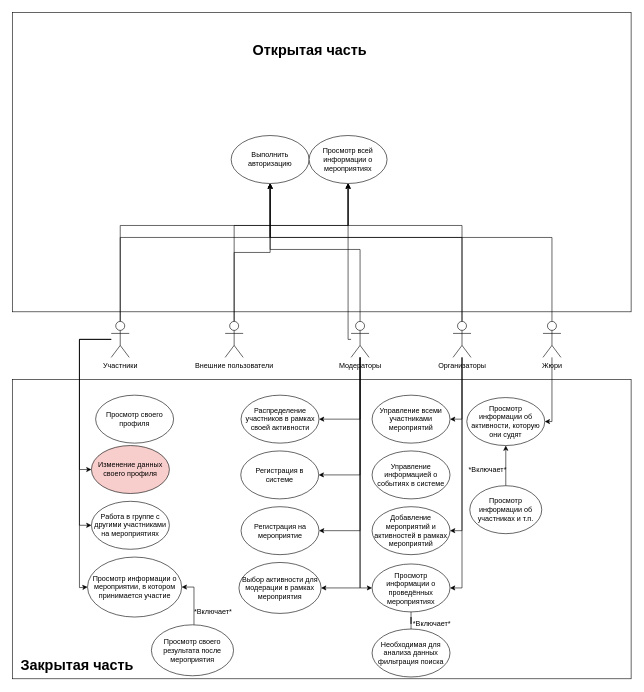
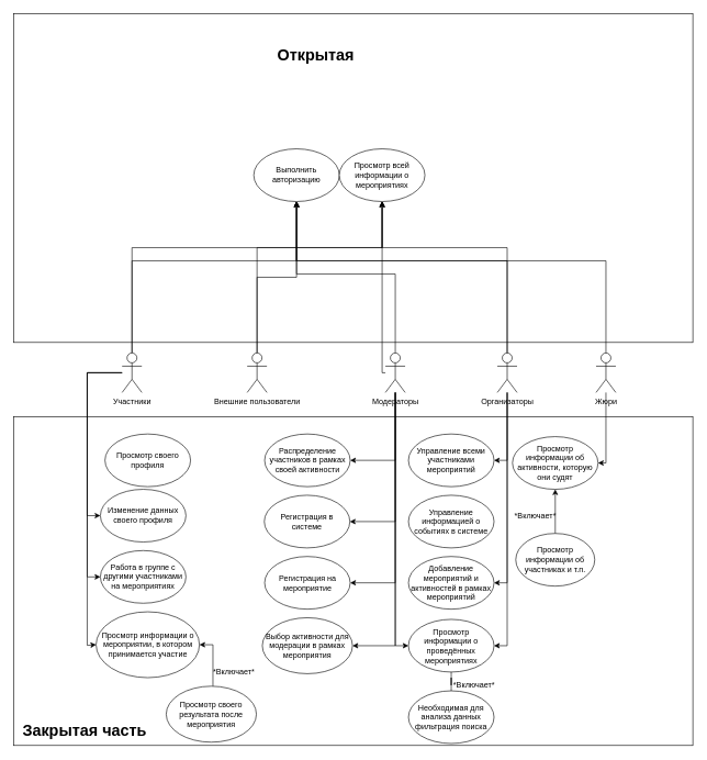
  <mxCell id="0" />
  <mxCell id="1" parent="0" />
  <mxCell id="2" value="" style="rounded=0;whiteSpace=wrap;html=1;" vertex="1" parent="1"><mxGeometry x="20" y="632" width="1032" height="499" as="geometry" /></mxCell>
  <mxCell id="3" value="" style="rounded=0;whiteSpace=wrap;html=1;" vertex="1" parent="1"><mxGeometry x="20" y="20" width="1032" height="499" as="geometry" /></mxCell>
  <mxCell id="4" style="edgeStyle=orthogonalEdgeStyle;rounded=0;orthogonalLoop=1;jettySize=auto;html=1;entryX=0.5;entryY=1;entryDx=0;entryDy=0;" edge="1" parent="1" source="6" target="30"><mxGeometry relative="1" as="geometry" /></mxCell>
  <mxCell id="5" style="edgeStyle=orthogonalEdgeStyle;rounded=0;orthogonalLoop=1;jettySize=auto;html=1;entryX=0.5;entryY=1;entryDx=0;entryDy=0;" edge="1" parent="1" source="6" target="31"><mxGeometry relative="1" as="geometry"><Array as="points"><mxPoint x="390" y="375" /><mxPoint x="580" y="375" /></Array></mxGeometry></mxCell>
  <mxCell id="6" value="Внешние пользователи" style="shape=umlActor;verticalLabelPosition=bottom;verticalAlign=top;html=1;outlineConnect=0;" vertex="1" parent="1"><mxGeometry x="375" y="535" width="30" height="60" as="geometry" /></mxCell>
  <mxCell id="7" style="edgeStyle=orthogonalEdgeStyle;rounded=0;orthogonalLoop=1;jettySize=auto;html=1;entryX=0.5;entryY=1;entryDx=0;entryDy=0;" edge="1" parent="1" source="12" target="30"><mxGeometry relative="1" as="geometry"><Array as="points"><mxPoint x="200" y="395" /><mxPoint x="450" y="395" /></Array></mxGeometry></mxCell>
  <mxCell id="8" style="edgeStyle=orthogonalEdgeStyle;rounded=0;orthogonalLoop=1;jettySize=auto;html=1;entryX=0.5;entryY=1;entryDx=0;entryDy=0;" edge="1" parent="1" source="12" target="31"><mxGeometry relative="1" as="geometry"><Array as="points"><mxPoint x="200" y="375" /><mxPoint x="580" y="375" /></Array></mxGeometry></mxCell>
  <mxCell id="9" style="edgeStyle=orthogonalEdgeStyle;rounded=0;orthogonalLoop=1;jettySize=auto;html=1;entryX=0;entryY=0.5;entryDx=0;entryDy=0;" edge="1" parent="1" source="12" target="32"><mxGeometry relative="1" as="geometry"><Array as="points"><mxPoint x="132" y="565" /><mxPoint x="132" y="782" /></Array></mxGeometry></mxCell>
  <mxCell id="10" style="edgeStyle=orthogonalEdgeStyle;rounded=0;orthogonalLoop=1;jettySize=auto;html=1;entryX=0;entryY=0.5;entryDx=0;entryDy=0;" edge="1" parent="1" source="12" target="34"><mxGeometry relative="1" as="geometry"><Array as="points"><mxPoint x="132" y="565" /><mxPoint x="132" y="875" /></Array></mxGeometry></mxCell>
  <mxCell id="11" style="edgeStyle=orthogonalEdgeStyle;rounded=0;orthogonalLoop=1;jettySize=auto;html=1;entryX=0;entryY=0.5;entryDx=0;entryDy=0;" edge="1" parent="1" source="12" target="52"><mxGeometry relative="1" as="geometry"><Array as="points"><mxPoint x="132" y="565" /><mxPoint x="132" y="979" /></Array></mxGeometry></mxCell>
  <mxCell id="12" value="Участники" style="shape=umlActor;verticalLabelPosition=bottom;verticalAlign=top;html=1;outlineConnect=0;" vertex="1" parent="1"><mxGeometry x="185" y="535" width="30" height="60" as="geometry" /></mxCell>
  <mxCell id="13" style="edgeStyle=orthogonalEdgeStyle;rounded=0;orthogonalLoop=1;jettySize=auto;html=1;entryX=0.5;entryY=1;entryDx=0;entryDy=0;" edge="1" parent="1" source="20" target="30"><mxGeometry relative="1" as="geometry"><Array as="points"><mxPoint x="600" y="415" /><mxPoint x="450" y="415" /></Array></mxGeometry></mxCell>
  <mxCell id="14" style="edgeStyle=orthogonalEdgeStyle;rounded=0;orthogonalLoop=1;jettySize=auto;html=1;entryX=0.5;entryY=1;entryDx=0;entryDy=0;" edge="1" parent="1" source="20" target="31"><mxGeometry relative="1" as="geometry"><Array as="points"><mxPoint x="580" y="565" /></Array></mxGeometry></mxCell>
  <mxCell id="15" style="edgeStyle=orthogonalEdgeStyle;rounded=0;orthogonalLoop=1;jettySize=auto;html=1;entryX=1;entryY=0.5;entryDx=0;entryDy=0;" edge="1" parent="1" source="20" target="35"><mxGeometry relative="1" as="geometry"><Array as="points"><mxPoint x="600" y="698" /></Array></mxGeometry></mxCell>
  <mxCell id="16" style="edgeStyle=orthogonalEdgeStyle;rounded=0;orthogonalLoop=1;jettySize=auto;html=1;entryX=1;entryY=0.5;entryDx=0;entryDy=0;" edge="1" parent="1" source="20" target="36"><mxGeometry relative="1" as="geometry"><Array as="points"><mxPoint x="600" y="791" /></Array></mxGeometry></mxCell>
  <mxCell id="17" style="edgeStyle=orthogonalEdgeStyle;rounded=0;orthogonalLoop=1;jettySize=auto;html=1;entryX=1;entryY=0.5;entryDx=0;entryDy=0;" edge="1" parent="1" source="20" target="37"><mxGeometry relative="1" as="geometry"><Array as="points"><mxPoint x="600" y="884" /></Array></mxGeometry></mxCell>
  <mxCell id="18" style="edgeStyle=orthogonalEdgeStyle;rounded=0;orthogonalLoop=1;jettySize=auto;html=1;entryX=1;entryY=0.5;entryDx=0;entryDy=0;" edge="1" parent="1" source="20" target="38"><mxGeometry relative="1" as="geometry"><Array as="points"><mxPoint x="600" y="979" /></Array></mxGeometry></mxCell>
  <mxCell id="19" style="edgeStyle=orthogonalEdgeStyle;rounded=0;orthogonalLoop=1;jettySize=auto;html=1;entryX=0;entryY=0.5;entryDx=0;entryDy=0;" edge="1" parent="1" source="20" target="48"><mxGeometry relative="1" as="geometry"><Array as="points"><mxPoint x="600" y="979" /></Array></mxGeometry></mxCell>
  <mxCell id="20" value="Модераторы" style="shape=umlActor;verticalLabelPosition=bottom;verticalAlign=top;html=1;outlineConnect=0;" vertex="1" parent="1"><mxGeometry x="585" y="535" width="30" height="60" as="geometry" /></mxCell>
  <mxCell id="21" style="edgeStyle=orthogonalEdgeStyle;rounded=0;orthogonalLoop=1;jettySize=auto;html=1;entryX=0.5;entryY=1;entryDx=0;entryDy=0;" edge="1" parent="1" source="26" target="30"><mxGeometry relative="1" as="geometry"><mxPoint x="445" y="315" as="targetPoint" /><Array as="points"><mxPoint x="770" y="395" /><mxPoint x="450" y="395" /></Array></mxGeometry></mxCell>
  <mxCell id="22" style="edgeStyle=orthogonalEdgeStyle;rounded=0;orthogonalLoop=1;jettySize=auto;html=1;entryX=0.5;entryY=1;entryDx=0;entryDy=0;" edge="1" parent="1" source="26" target="31"><mxGeometry relative="1" as="geometry"><Array as="points"><mxPoint x="770" y="375" /><mxPoint x="580" y="375" /></Array></mxGeometry></mxCell>
  <mxCell id="23" style="edgeStyle=orthogonalEdgeStyle;rounded=0;orthogonalLoop=1;jettySize=auto;html=1;entryX=1;entryY=0.5;entryDx=0;entryDy=0;" edge="1" parent="1" source="26" target="39"><mxGeometry relative="1" as="geometry"><Array as="points"><mxPoint x="770" y="698" /></Array></mxGeometry></mxCell>
  <mxCell id="24" style="edgeStyle=orthogonalEdgeStyle;rounded=0;orthogonalLoop=1;jettySize=auto;html=1;entryX=1;entryY=0.5;entryDx=0;entryDy=0;" edge="1" parent="1" source="26" target="41"><mxGeometry relative="1" as="geometry"><Array as="points"><mxPoint x="770" y="884" /></Array></mxGeometry></mxCell>
  <mxCell id="25" style="edgeStyle=orthogonalEdgeStyle;rounded=0;orthogonalLoop=1;jettySize=auto;html=1;entryX=1;entryY=0.5;entryDx=0;entryDy=0;" edge="1" parent="1" source="26" target="48"><mxGeometry relative="1" as="geometry"><Array as="points"><mxPoint x="770" y="979" /></Array></mxGeometry></mxCell>
  <mxCell id="26" value="Организаторы" style="shape=umlActor;verticalLabelPosition=bottom;verticalAlign=top;html=1;outlineConnect=0;" vertex="1" parent="1"><mxGeometry x="755" y="535" width="30" height="60" as="geometry" /></mxCell>
  <mxCell id="27" style="edgeStyle=orthogonalEdgeStyle;rounded=0;orthogonalLoop=1;jettySize=auto;html=1;entryX=0.5;entryY=1;entryDx=0;entryDy=0;" edge="1" parent="1" source="29" target="30"><mxGeometry relative="1" as="geometry"><Array as="points"><mxPoint x="920" y="395" /><mxPoint x="450" y="395" /></Array></mxGeometry></mxCell>
  <mxCell id="28" style="edgeStyle=orthogonalEdgeStyle;rounded=0;orthogonalLoop=1;jettySize=auto;html=1;entryX=1;entryY=0.5;entryDx=0;entryDy=0;" edge="1" parent="1" source="29" target="44"><mxGeometry relative="1" as="geometry"><Array as="points"><mxPoint x="920" y="702" /></Array></mxGeometry></mxCell>
  <mxCell id="29" value="Жюри" style="shape=umlActor;verticalLabelPosition=bottom;verticalAlign=top;html=1;outlineConnect=0;" vertex="1" parent="1"><mxGeometry x="905" y="535" width="30" height="60" as="geometry" /></mxCell>
  <mxCell id="30" value="Выполнить авторизацию" style="ellipse;whiteSpace=wrap;html=1;" vertex="1" parent="1"><mxGeometry x="385" y="225" width="130" height="80" as="geometry" /></mxCell>
  <mxCell id="31" value="Просмотр всей информации о мероприятиях" style="ellipse;whiteSpace=wrap;html=1;" vertex="1" parent="1"><mxGeometry x="515" y="225" width="130" height="80" as="geometry" /></mxCell>
- <mxCell id="32" value="Изменение данных своего профиля" style="ellipse;whiteSpace=wrap;html=1;fillColor=#f8cecc;" vertex="1" parent="1"><mxGeometry x="152" y="742" width="130" height="80" as="geometry" /></mxCell>
+ <mxCell id="32" value="Изменение данных своего профиля" style="ellipse;whiteSpace=wrap;html=1;" vertex="1" parent="1"><mxGeometry x="152" y="742" width="130" height="80" as="geometry" /></mxCell>
  <mxCell id="33" value="Просмотр своего профиля" style="ellipse;whiteSpace=wrap;html=1;" vertex="1" parent="1"><mxGeometry x="159" y="658" width="130" height="80" as="geometry" /></mxCell>
  <mxCell id="34" value="Работа в группе с другими участниками на меропри&lt;span style=&quot;background-color: transparent; color: light-dark(rgb(0, 0, 0), rgb(255, 255, 255));&quot;&gt;ятиях&lt;/span&gt;" style="ellipse;whiteSpace=wrap;html=1;" vertex="1" parent="1"><mxGeometry x="152" y="835" width="130" height="80" as="geometry" /></mxCell>
  <mxCell id="35" value="Распределение участников в рамках своей активности" style="ellipse;whiteSpace=wrap;html=1;" vertex="1" parent="1"><mxGeometry x="401.5" y="658" width="130" height="80" as="geometry" /></mxCell>
  <mxCell id="36" value="Регистрация в системе" style="ellipse;whiteSpace=wrap;html=1;" vertex="1" parent="1"><mxGeometry x="401" y="751" width="130" height="80" as="geometry" /></mxCell>
  <mxCell id="37" value="Регистрация на мероприятие" style="ellipse;whiteSpace=wrap;html=1;" vertex="1" parent="1"><mxGeometry x="401.5" y="844" width="130" height="80" as="geometry" /></mxCell>
  <mxCell id="38" value="Выбор активности для модерации в рамках мероприятия" style="ellipse;whiteSpace=wrap;html=1;" vertex="1" parent="1"><mxGeometry x="398" y="937" width="137" height="85" as="geometry" /></mxCell>
  <mxCell id="39" value="Управление всеми участниками мероприятий" style="ellipse;whiteSpace=wrap;html=1;" vertex="1" parent="1"><mxGeometry x="620" y="658" width="130" height="80" as="geometry" /></mxCell>
  <mxCell id="40" value="Управление информацией о событиях в системе" style="ellipse;whiteSpace=wrap;html=1;" vertex="1" parent="1"><mxGeometry x="620" y="751" width="130" height="80" as="geometry" /></mxCell>
  <mxCell id="41" value="Добавление мероприятий и активностей в рамках мероприятий" style="ellipse;whiteSpace=wrap;html=1;" vertex="1" parent="1"><mxGeometry x="620" y="844" width="130" height="80" as="geometry" /></mxCell>
- <mxCell id="42" value="&lt;h1 style=&quot;margin-top: 0px;&quot;&gt;Открытая часть&lt;/h1&gt;&lt;p&gt;&lt;br&gt;&lt;/p&gt;" style="text;html=1;whiteSpace=wrap;overflow=hidden;rounded=0;" vertex="1" parent="1"><mxGeometry x="419" y="62" width="198" height="38" as="geometry" /></mxCell>
+ <mxCell id="42" value="&lt;h1 style=&quot;margin-top: 0px;&quot;&gt;Открытая своего&lt;/h1&gt;&lt;p&gt;&lt;br&gt;&lt;/p&gt;" style="text;html=1;whiteSpace=wrap;overflow=hidden;rounded=0;" vertex="1" parent="1"><mxGeometry x="419" y="62" width="198" height="38" as="geometry" /></mxCell>
  <mxCell id="43" value="&lt;h1 style=&quot;margin-top: 0px;&quot;&gt;Закрытая часть&lt;/h1&gt;" style="text;html=1;whiteSpace=wrap;overflow=hidden;rounded=0;" vertex="1" parent="1"><mxGeometry x="32" y="1088" width="198" height="38" as="geometry" /></mxCell>
  <mxCell id="44" value="Просмотр информации об активности, которую они судят" style="ellipse;whiteSpace=wrap;html=1;" vertex="1" parent="1"><mxGeometry x="778" y="662" width="130" height="80" as="geometry" /></mxCell>
  <mxCell id="45" style="edgeStyle=orthogonalEdgeStyle;rounded=0;orthogonalLoop=1;jettySize=auto;html=1;entryX=0.5;entryY=1;entryDx=0;entryDy=0;" edge="1" parent="1" source="46" target="44"><mxGeometry relative="1" as="geometry" /></mxCell>
  <mxCell id="46" value="Просмотр информации об участниках и т.п." style="ellipse;whiteSpace=wrap;html=1;" vertex="1" parent="1"><mxGeometry x="783" y="809" width="120" height="80" as="geometry" /></mxCell>
  <mxCell id="47" value="*Включает*" style="text;html=1;align=center;verticalAlign=middle;whiteSpace=wrap;rounded=0;" vertex="1" parent="1"><mxGeometry x="783" y="767" width="60" height="30" as="geometry" /></mxCell>
  <mxCell id="48" value="Просмотр информации о проведённых мероприятиях" style="ellipse;whiteSpace=wrap;html=1;" vertex="1" parent="1"><mxGeometry x="620" y="939.5" width="130" height="80" as="geometry" /></mxCell>
  <mxCell id="49" style="edgeStyle=orthogonalEdgeStyle;rounded=0;orthogonalLoop=1;jettySize=auto;html=1;entryX=0.5;entryY=1;entryDx=0;entryDy=0;endArrow=none;" edge="1" parent="1" source="50" target="48"><mxGeometry relative="1" as="geometry" /></mxCell>
  <mxCell id="50" value="Необходимая для анализа данных фильтрация поиска" style="ellipse;whiteSpace=wrap;html=1;" vertex="1" parent="1"><mxGeometry x="620" y="1048" width="130" height="80" as="geometry" /></mxCell>
  <mxCell id="51" value="*Включает*" style="text;html=1;align=center;verticalAlign=middle;whiteSpace=wrap;rounded=0;" vertex="1" parent="1"><mxGeometry x="690" y="1025" width="60" height="30" as="geometry" /></mxCell>
  <mxCell id="52" value="Просмотр информации о мероприятии, в котором принимается участие" style="ellipse;whiteSpace=wrap;html=1;" vertex="1" parent="1"><mxGeometry x="145.5" y="928" width="157" height="100" as="geometry" /></mxCell>
  <mxCell id="53" style="edgeStyle=orthogonalEdgeStyle;rounded=0;orthogonalLoop=1;jettySize=auto;html=1;entryX=1;entryY=0.5;entryDx=0;entryDy=0;" edge="1" parent="1" source="54" target="52"><mxGeometry relative="1" as="geometry"><Array as="points"><mxPoint x="323" y="978" /></Array></mxGeometry></mxCell>
  <mxCell id="54" value="Просмотр своего результата после мероприятия" style="ellipse;whiteSpace=wrap;html=1;" vertex="1" parent="1"><mxGeometry x="252" y="1041" width="137" height="85" as="geometry" /></mxCell>
  <mxCell id="55" value="*Включает*" style="text;html=1;align=center;verticalAlign=middle;whiteSpace=wrap;rounded=0;" vertex="1" parent="1"><mxGeometry x="325" y="1005" width="60" height="30" as="geometry" /></mxCell>
